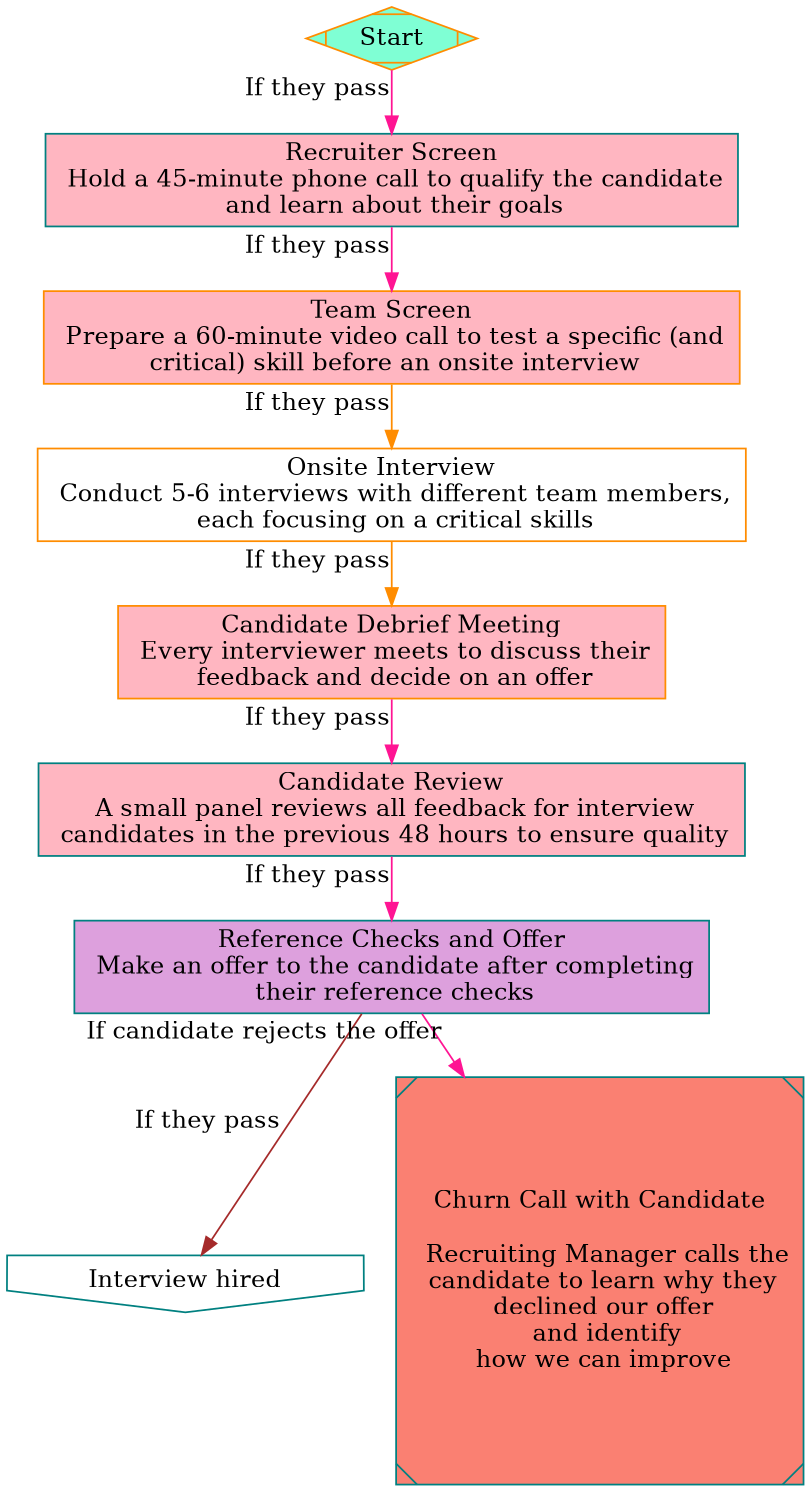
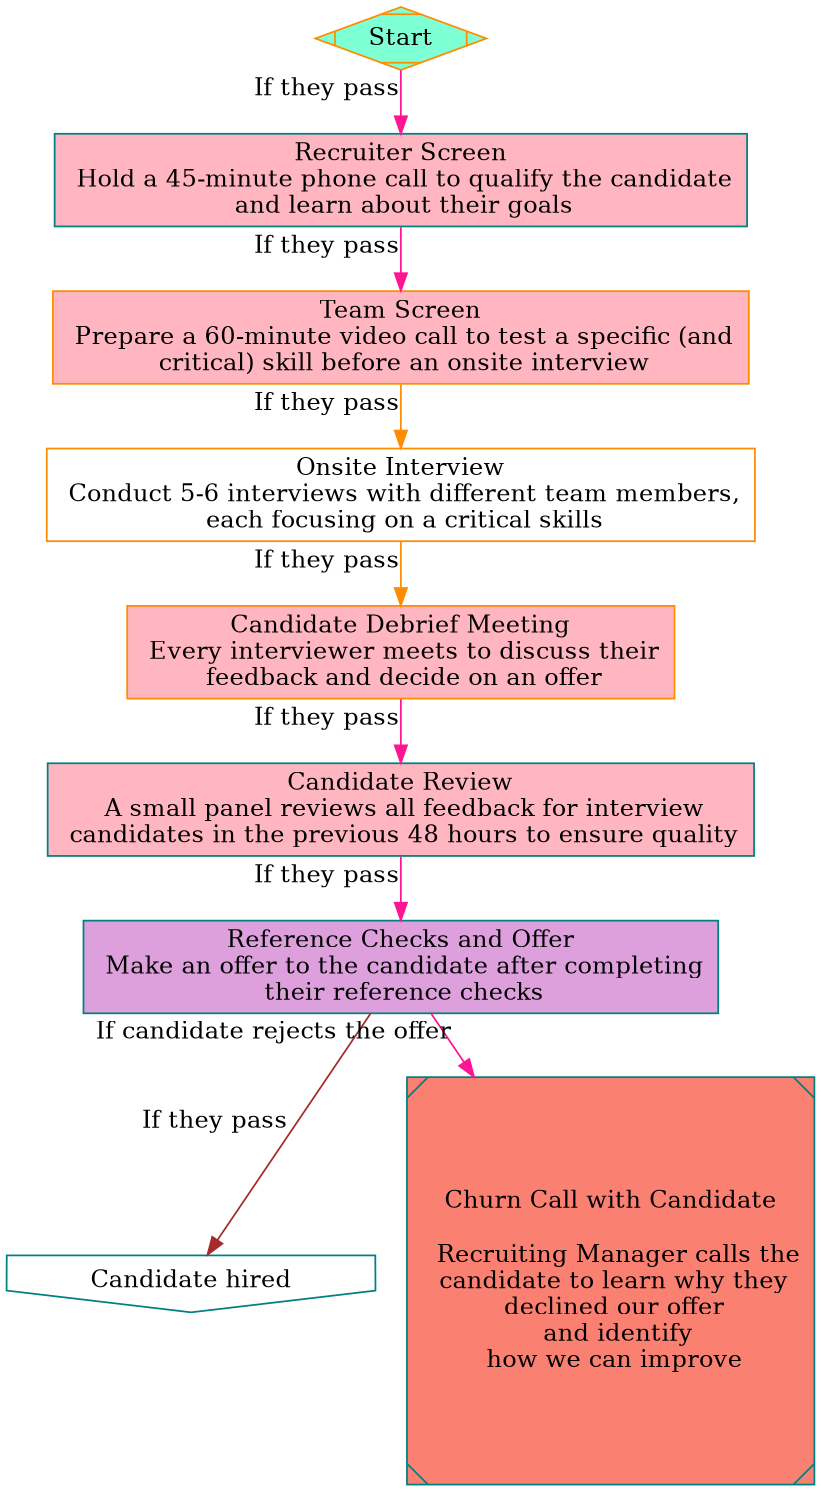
  digraph {
    node [shape=record style=filled fillcolor=lightpink color=teal]
    edge [color=deeppink xlabel="If they pass"]
    n1 [label=Start shape=Mdiamond fillcolor=aquamarine color=darkorange]
    n2 [label="Recruiter Screen\n Hold a 45-minute phone call to qualify the candidate\n  and learn about their goals"]
    n3 [label="Team Screen\n Prepare a 60-minute video call to test a specific (and\n  critical) skill before an onsite interview" color=darkorange]
    n4 [label="Onsite Interview\n Conduct 5-6 interviews with different team members,\n  each focusing on a critical skills" fillcolor=white color=darkorange]
    n5 [label="Candidate Debrief Meeting\n Every interviewer meets to discuss their\n  feedback and decide on an offer" color=darkorange]
    n6 [label="Candidate Review\n A small panel reviews all feedback for interview\n  candidates in the previous 48 hours to ensure quality"]
    n7 [label="Reference Checks and Offer\n Make an offer to the candidate after completing\n  their reference checks" fillcolor=plum]
-   n8 [label="Interview hired" shape=invhouse fillcolor=white]
+   n8 [label="Candidate hired" shape=invhouse fillcolor=white]
    n9 [label="Churn Call with Candidate\n\n  Recruiting Manager calls the\n candidate to learn why they\n declined our offer\n  and identify\n how we can improve" shape=Msquare fillcolor=salmon]
    n1 -> n2
    n2 -> n3
    n3 -> n4 [color=darkorange]
    n4 -> n5 [color=darkorange]
    n5 -> n6
    n6 -> n7
    n7 -> n8 [color=brown]
    n7 -> n9 [xlabel="If candidate rejects the offer"]
  }
